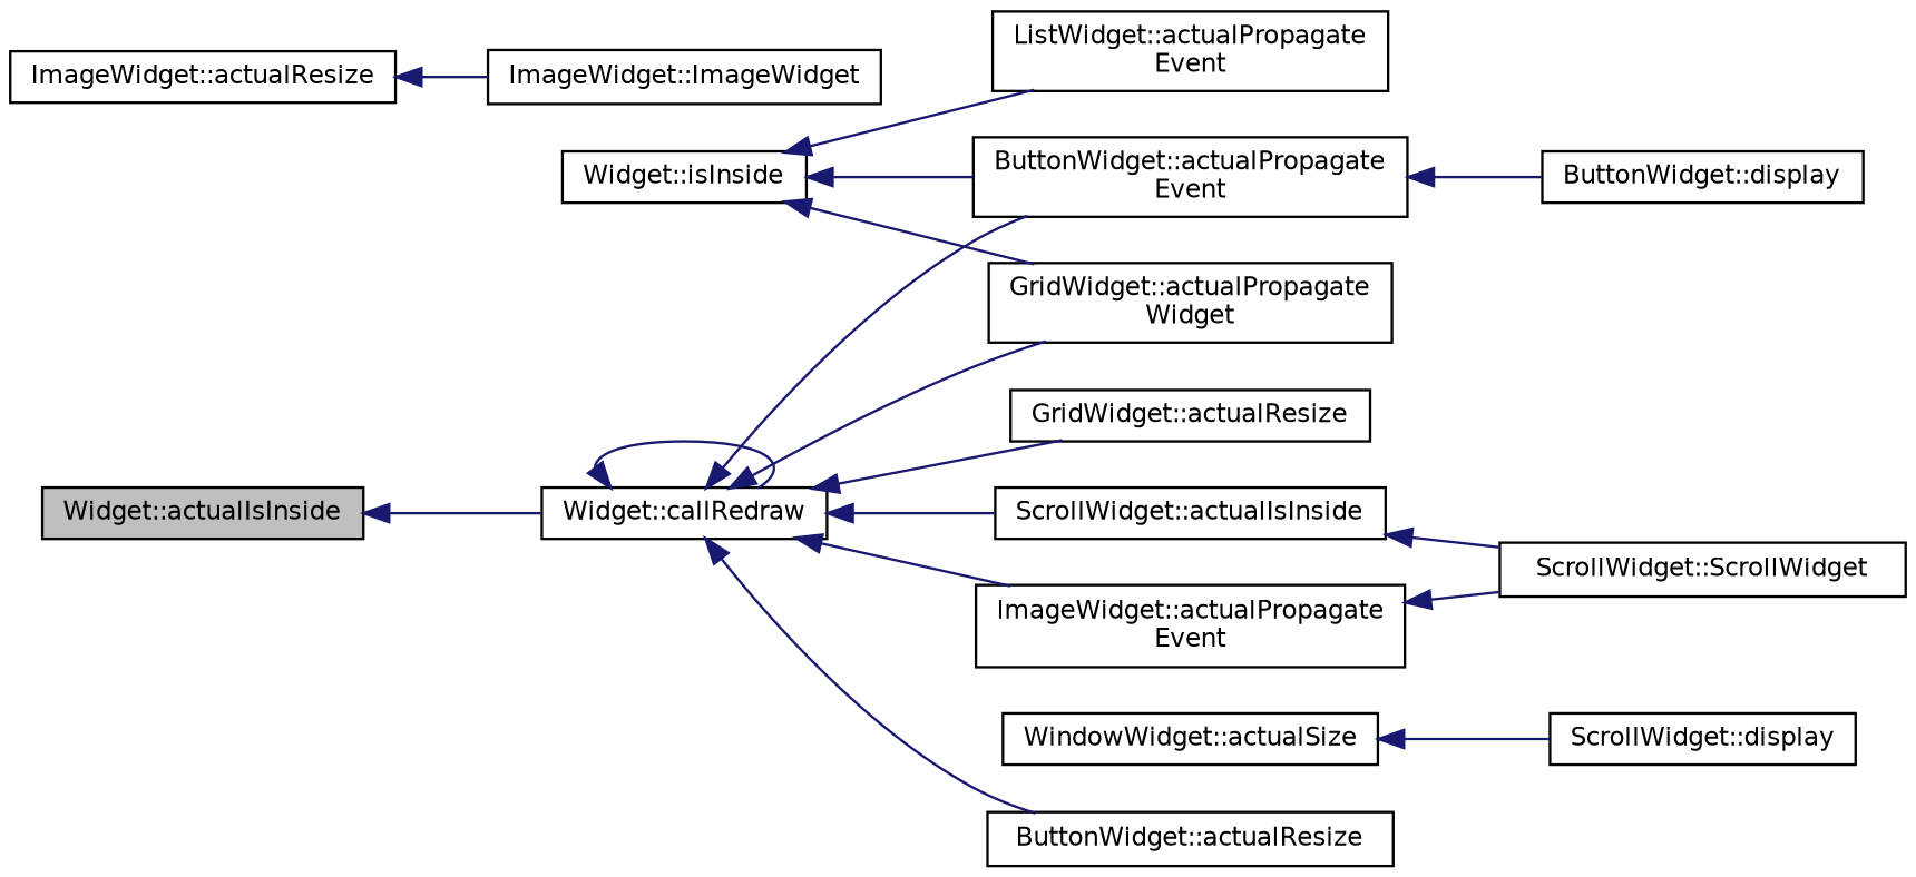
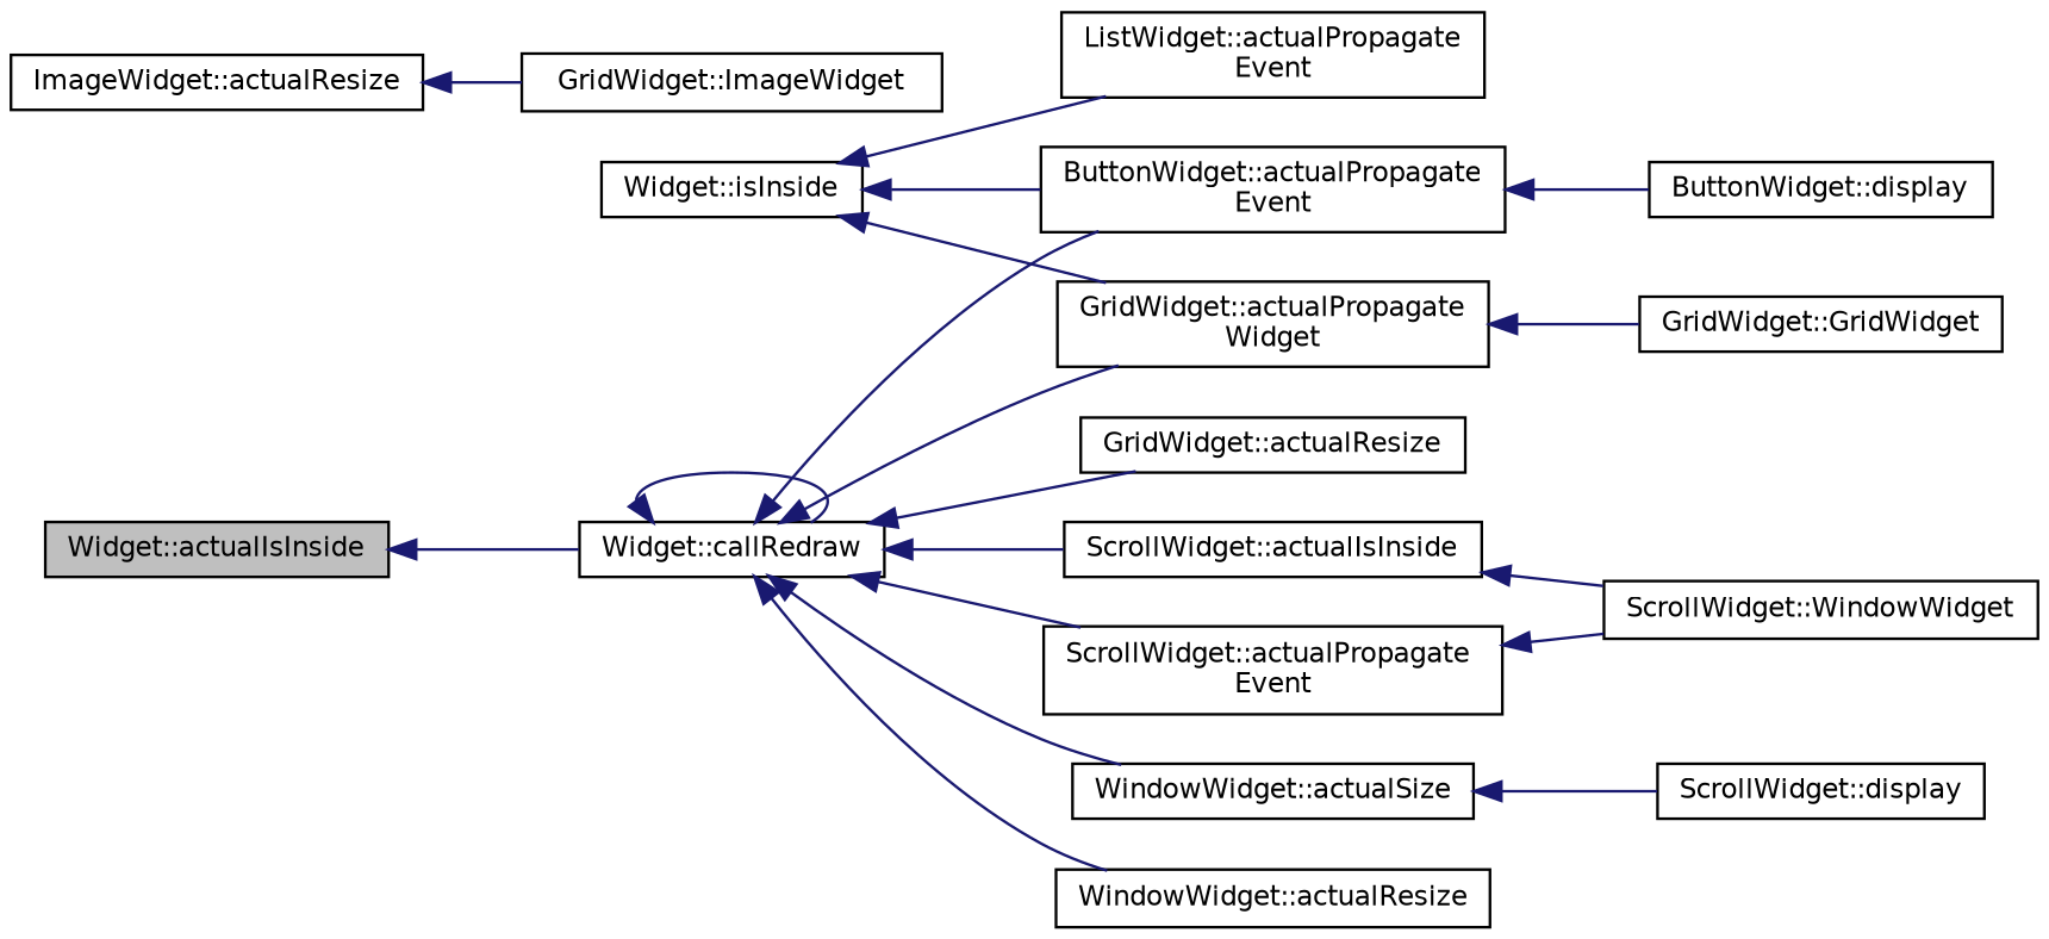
  digraph {
    rankdir=LR
    node [color=black fillcolor=white fontname=Helvetica fontsize=10 shape=record style=filled]
    edge [color=midnightblue dir=back fontname=Helvetica fontsize=10 labelfontname=Helvetica labelfontsize=10 style=solid]
    n1 [fillcolor=grey75 fontcolor=black height=0.2 label="Widget::actualIsInside" width=0.4]
    n2 [height=0.2 label="Widget::callRedraw" width=0.4]
-   n3 [height=0.2 label="ButtonWidget::actualResize" width=0.4]
+   n3 [height=0.2 label="WindowWidget::actualResize" width=0.4]
    n4 [height=0.2 label="ButtonWidget::actualPropagate\lEvent" width=0.4]
    n5 [height=0.2 label="GridWidget::actualResize" width=0.4]
    n6 [height=0.2 label="GridWidget::actualPropagate\lWidget" width=0.4]
    n7 [height=0.2 label="ScrollWidget::actualIsInside" width=0.4]
-   n8 [height=0.2 label="ImageWidget::actualPropagate\lEvent" width=0.4]
+   n8 [height=0.2 label="ScrollWidget::actualPropagate\lEvent" width=0.4]
    n9 [height=0.2 label="WindowWidget::actualSize" width=0.4]
    n10 [height=0.2 label="Widget::isInside" width=0.4]
    n11 [height=0.2 label="ListWidget::actualPropagate\lEvent" width=0.4]
    n12 [height=0.2 label="ButtonWidget::display" width=0.4]
+   n13 [height=0.2 label="GridWidget::GridWidget" width=0.4]
    n14 [height=0.2 label="ImageWidget::actualResize" width=0.4]
-   n15 [height=0.2 label="ImageWidget::ImageWidget" width=0.4]
-   n16 [height=0.2 label="ScrollWidget::ScrollWidget" width=0.4]
+   n15 [height=0.2 label="GridWidget::ImageWidget" width=0.4]
+   n16 [height=0.2 label="ScrollWidget::WindowWidget" width=0.4]
    n17 [height=0.2 label="ScrollWidget::display" width=0.4]
    n1 -> n2
    n2 -> n2
    n2 -> n3
    n2 -> n4
    n2 -> n5
    n2 -> n6
    n2 -> n7
    n2 -> n8
+   n2 -> n9
    n4 -> n12
+   n6 -> n13
    n7 -> n16
    n8 -> n16
    n9 -> n17
    n10 -> n4
    n10 -> n6
    n10 -> n11
    n14 -> n15
  }
